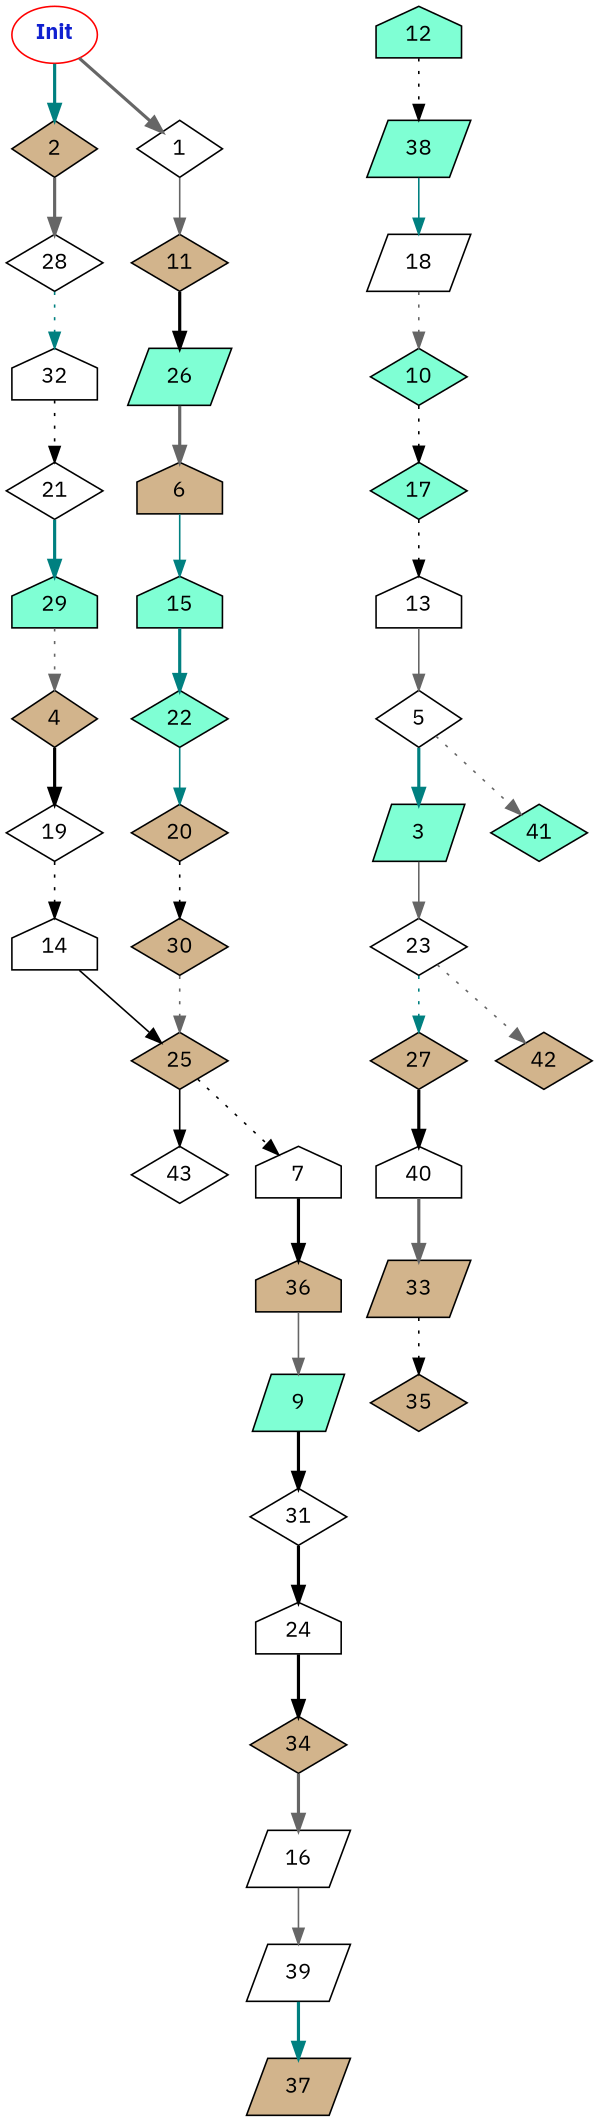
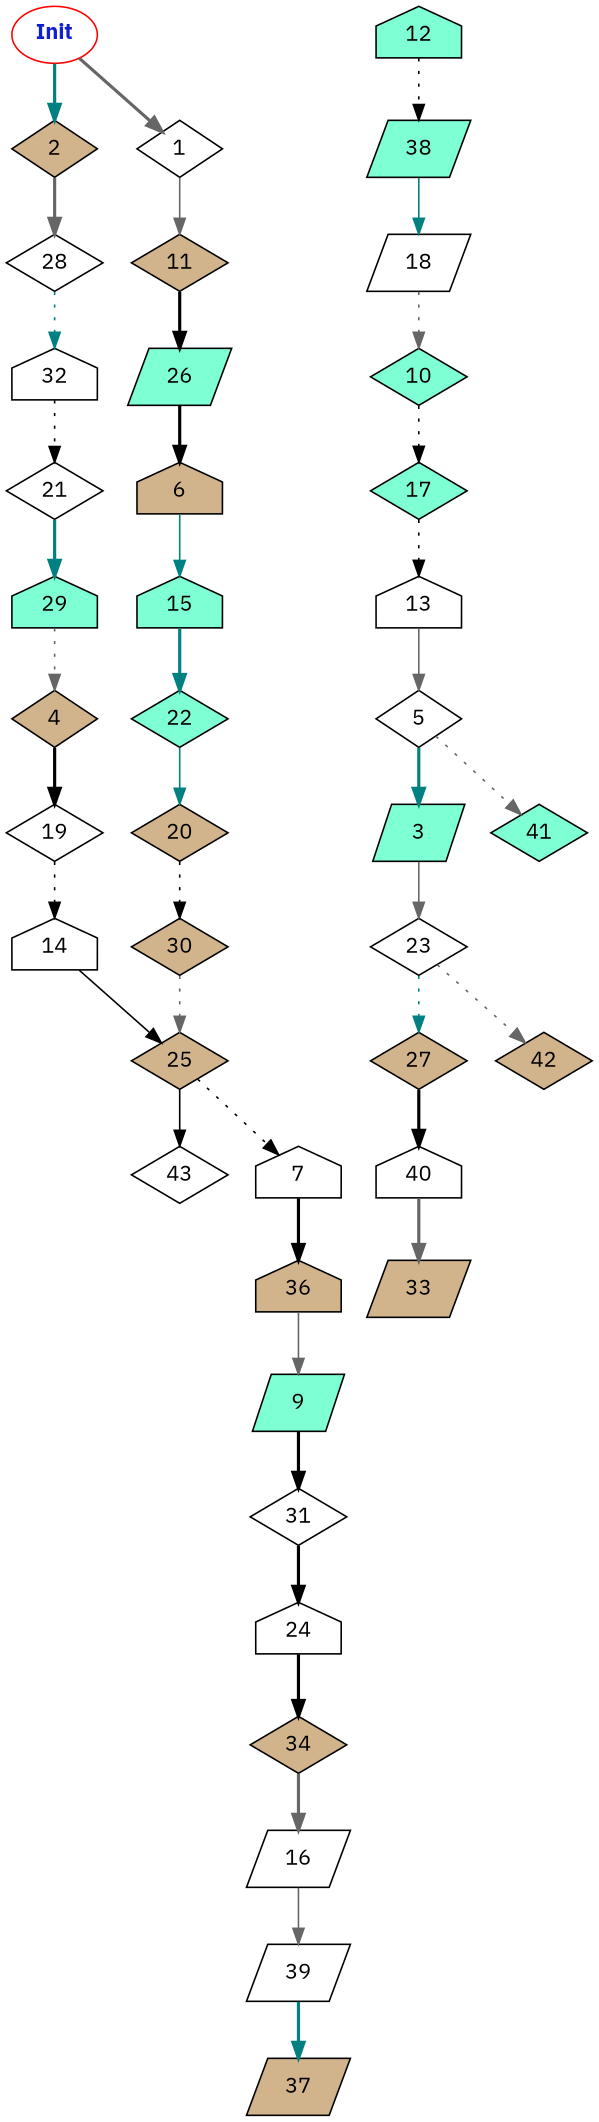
  digraph {
    fontname="IBM Plex Sans"
    node [fontname="IBM Plex Sans" fillcolor=white shape=diamond style=filled]
    edge [color=black fontname="IBM Plex Sans" style=bold weight=9.0]
    n1 [color=red fontcolor="#1020d0" label=<<b>Init</b>> fillcolor="" shape="" style=""]
    2 [fillcolor=tan]
    1
    28
    11 [fillcolor=tan]
    32 [shape=house]
    26 [fillcolor=aquamarine shape=parallelogram]
    21
    6 [fillcolor=tan shape=house]
    3 [fillcolor=aquamarine shape=parallelogram]
    5
    41 [fillcolor=aquamarine]
    23
    27 [fillcolor=tan]
    42 [fillcolor=tan]
    40 [shape=house]
    33 [fillcolor=tan shape=parallelogram]
    10 [fillcolor=aquamarine]
    17 [fillcolor=aquamarine]
    13 [shape=house]
    14 [shape=house]
    25 [fillcolor=tan]
    43
    7 [shape=house]
    36 [fillcolor=tan shape=house]
    9 [fillcolor=aquamarine shape=parallelogram]
    15 [fillcolor=aquamarine shape=house]
    22 [fillcolor=aquamarine]
    20 [fillcolor=tan]
    30 [fillcolor=tan]
    31
    24 [shape=house]
    34 [fillcolor=tan]
    16 [shape=parallelogram]
    29 [fillcolor=aquamarine shape=house]
    12 [fillcolor=aquamarine shape=house]
    38 [fillcolor=aquamarine shape=parallelogram]
    18 [shape=parallelogram]
    4 [fillcolor=tan]
    19
    39 [shape=parallelogram]
    37 [fillcolor=tan shape=parallelogram]
-   35 [fillcolor=tan]
    n1 -> 2 [color=teal weight=5.0]
    n1 -> 1 [color=gray40 weight=3.0]
    2 -> 28 [color=gray40 weight=5.0]
    1 -> 11 [color=gray40 style=solid weight=7.0]
    28 -> 32 [color=teal style=dotted weight=1.0]
    11 -> 26
    32 -> 21 [style=dotted weight=4.0]
-   26 -> 6 [color=gray40 weight=1.0]
+   26 -> 6 [weight=1.0]
    21 -> 29 [color=teal weight=4.0]
    6 -> 15 [color=teal style=solid weight=6.0]
    3 -> 23 [color=gray40 style=solid weight=2.0]
    5 -> 3 [color=teal weight=2.0]
    5 -> 41 [color=gray40 style=dotted weight=1.0]
    23 -> 27 [color=teal style=dotted weight=7.0]
    23 -> 42 [color=gray40 style=dotted weight=6.0]
    27 -> 40 [weight=3.0]
    40 -> 33 [color=gray40 weight=3.0]
-   33 -> 35 [style=dotted]
    10 -> 17 [style=dotted weight=4.0]
    17 -> 13 [style=dotted weight=8.0]
    13 -> 5 [color=gray40 style=solid weight=7.0]
    14 -> 25 [style=solid weight=1.0]
    25 -> 43 [style=solid]
    25 -> 7 [style=dotted weight=6.0]
    7 -> 36
    36 -> 9 [color=gray40 style=solid]
    9 -> 31 [weight=5.0]
    15 -> 22 [color=teal weight=7.0]
    22 -> 20 [color=teal style=solid weight=3.0]
    20 -> 30 [style=dotted weight=2.0]
    30 -> 25 [color=gray40 style=dotted weight=4.0]
    31 -> 24 [weight=6.0]
    24 -> 34
    34 -> 16 [color=gray40 weight=8.0]
    16 -> 39 [color=gray40 style=solid weight=5.0]
    29 -> 4 [color=gray40 style=dotted weight=2.0]
    12 -> 38 [style=dotted weight=8.0]
    38 -> 18 [color=teal style=solid weight=2.0]
    18 -> 10 [color=gray40 style=dotted weight=1.0]
    4 -> 19
    19 -> 14 [style=dotted weight=8.0]
    39 -> 37 [color=teal weight=8.0]
  }
